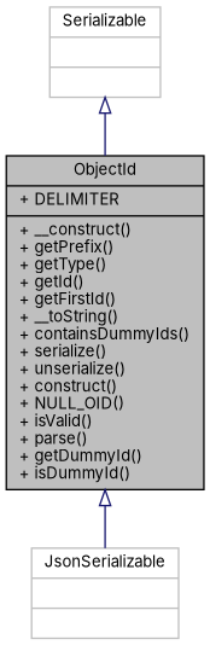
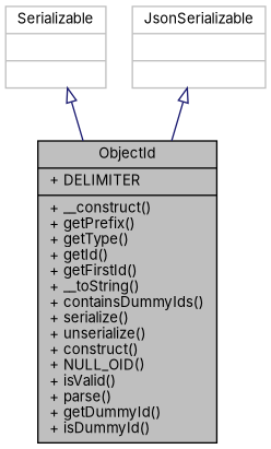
  digraph {
    fontname=Inter
    node [color=grey75 fillcolor=white fontname=Inter fontsize=10 shape=record style=filled]
    edge [arrowtail=onormal color=midnightblue dir=back fontname=Inter fontsize=10 labelfontname=Helvetica labelfontsize=10 style=solid]
    n1 [color=black fillcolor=grey75 fontcolor=black height=0.2 label="{ObjectId\n|+ DELIMITER\l|+ __construct()\l+ getPrefix()\l+ getType()\l+ getId()\l+ getFirstId()\l+ __toString()\l+ containsDummyIds()\l+ serialize()\l+ unserialize()\l+ construct()\l+ NULL_OID()\l+ isValid()\l+ parse()\l+ getDummyId()\l+ isDummyId()\l}" width=0.4]
    n2 [height=0.2 label="{Serializable\n||}" width=0.4]
    n3 [height=0.2 label="{JsonSerializable\n||}" width=0.4]
    n2 -> n1
-   n1 -> n3
+   n3 -> n1
  }
